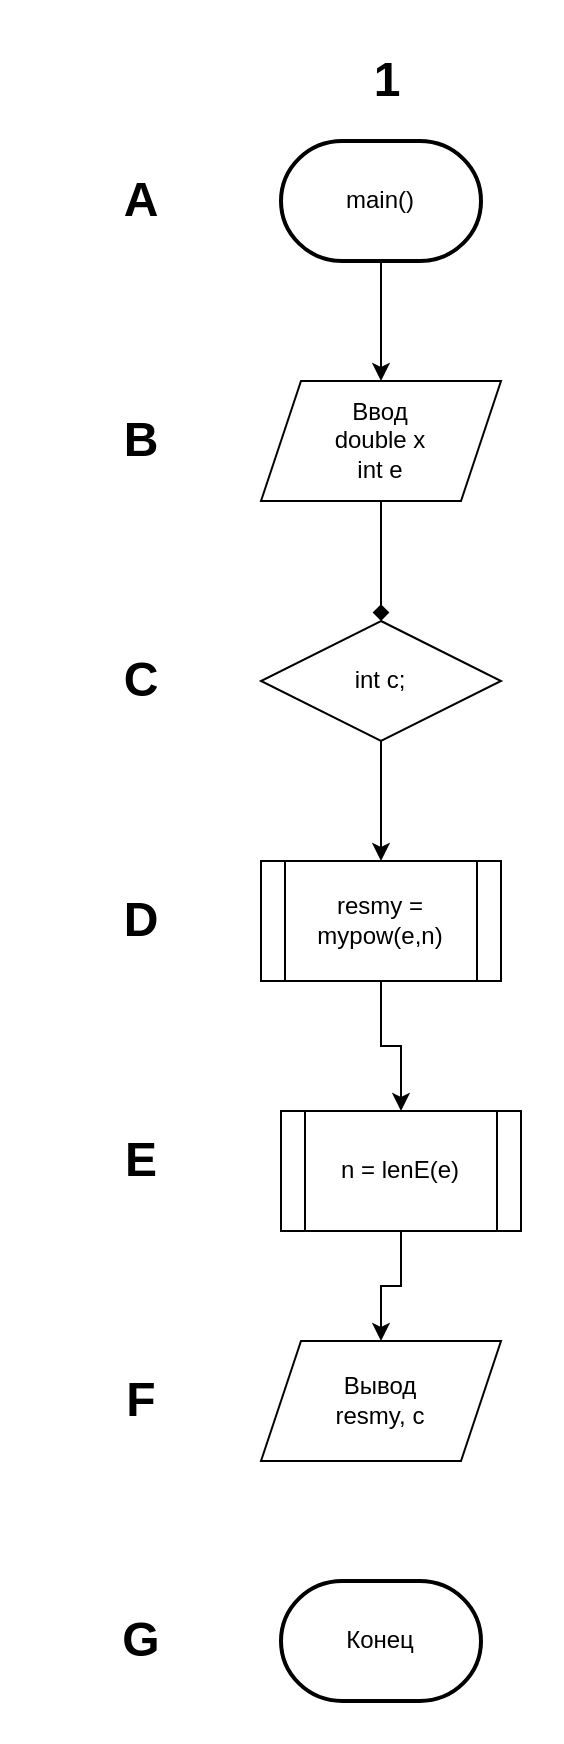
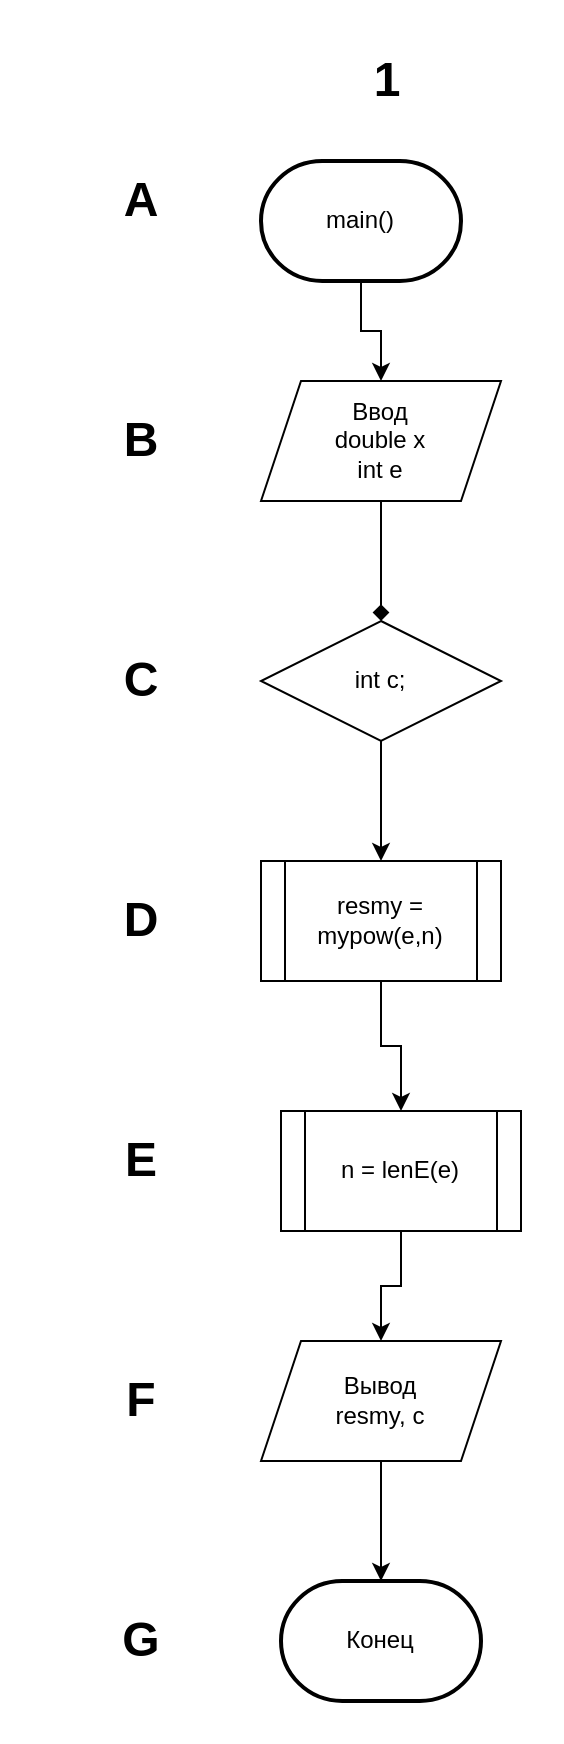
  <mxCell id="0" />
  <mxCell id="1" parent="0" />
  <mxCell id="2" value="" style="edgeStyle=orthogonalEdgeStyle;rounded=0;orthogonalLoop=1;jettySize=auto;html=1;endArrow=diamond;" edge="1" parent="1" source="3" target="18"><mxGeometry relative="1" as="geometry" /></mxCell>
  <mxCell id="3" value="Ввод&lt;br&gt;double x&lt;br&gt;int e" style="shape=parallelogram;perimeter=parallelogramPerimeter;whiteSpace=wrap;html=1;fixedSize=1;" vertex="1" parent="1"><mxGeometry x="130" y="190" width="120" height="60" as="geometry" /></mxCell>
  <mxCell id="4" value="" style="edgeStyle=orthogonalEdgeStyle;rounded=0;orthogonalLoop=1;jettySize=auto;html=1;" edge="1" parent="1" source="5" target="20"><mxGeometry relative="1" as="geometry" /></mxCell>
  <mxCell id="5" value="resmy = mypow(e,n)" style="shape=process;whiteSpace=wrap;html=1;backgroundOutline=1;" vertex="1" parent="1"><mxGeometry x="130" y="430" width="120" height="60" as="geometry" /></mxCell>
+ <mxCell id="6" value="" style="edgeStyle=orthogonalEdgeStyle;rounded=0;orthogonalLoop=1;jettySize=auto;html=1;" edge="1" parent="1" source="7" target="8"><mxGeometry relative="1" as="geometry" /></mxCell>
  <mxCell id="7" value="Вывод&lt;br&gt;resmy, c" style="shape=parallelogram;perimeter=parallelogramPerimeter;whiteSpace=wrap;html=1;fixedSize=1;" vertex="1" parent="1"><mxGeometry x="130" y="670" width="120" height="60" as="geometry" /></mxCell>
  <mxCell id="8" value="Конец" style="strokeWidth=2;html=1;shape=mxgraph.flowchart.terminator;whiteSpace=wrap;" vertex="1" parent="1"><mxGeometry x="140" y="790" width="100" height="60" as="geometry" /></mxCell>
  <mxCell id="9" value="" style="edgeStyle=orthogonalEdgeStyle;rounded=0;orthogonalLoop=1;jettySize=auto;html=1;" edge="1" parent="1" source="10" target="3"><mxGeometry relative="1" as="geometry" /></mxCell>
- <mxCell id="10" value="main()" style="strokeWidth=2;html=1;shape=mxgraph.flowchart.terminator;whiteSpace=wrap;" vertex="1" parent="1"><mxGeometry x="140" y="70" width="100" height="60" as="geometry" /></mxCell>
+ <mxCell id="10" value="main()" style="strokeWidth=2;html=1;shape=mxgraph.flowchart.terminator;whiteSpace=wrap;" vertex="1" parent="1"><mxGeometry x="130" y="80" width="100" height="60" as="geometry" /></mxCell>
  <mxCell id="11" value="1" style="text;strokeColor=none;fillColor=none;html=1;fontSize=24;fontStyle=1;verticalAlign=middle;align=center;" vertex="1" parent="1"><mxGeometry x="142.5" width="100" height="40" as="geometry" y="20" /></mxCell>
  <mxCell id="12" value="A" style="text;strokeColor=none;fillColor=none;html=1;fontSize=24;fontStyle=1;verticalAlign=middle;align=center;" vertex="1" parent="1"><mxGeometry x="20" y="80" width="100" height="40" as="geometry" /></mxCell>
  <mxCell id="13" value="B" style="text;strokeColor=none;fillColor=none;html=1;fontSize=24;fontStyle=1;verticalAlign=middle;align=center;" vertex="1" parent="1"><mxGeometry x="20" y="200" width="100" height="40" as="geometry" /></mxCell>
  <mxCell id="14" value="C" style="text;strokeColor=none;fillColor=none;html=1;fontSize=24;fontStyle=1;verticalAlign=middle;align=center;" vertex="1" parent="1"><mxGeometry x="20" y="320" width="100" height="40" as="geometry" /></mxCell>
  <mxCell id="15" value="D" style="text;strokeColor=none;fillColor=none;html=1;fontSize=24;fontStyle=1;verticalAlign=middle;align=center;" vertex="1" parent="1"><mxGeometry x="20" y="440" width="100" height="40" as="geometry" /></mxCell>
  <mxCell id="16" value="E" style="text;strokeColor=none;fillColor=none;html=1;fontSize=24;fontStyle=1;verticalAlign=middle;align=center;" vertex="1" parent="1"><mxGeometry x="20" y="560" width="100" height="40" as="geometry" /></mxCell>
  <mxCell id="17" value="" style="edgeStyle=orthogonalEdgeStyle;rounded=0;orthogonalLoop=1;jettySize=auto;html=1;" edge="1" parent="1" source="18" target="5"><mxGeometry relative="1" as="geometry" /></mxCell>
  <mxCell id="18" value="int c;" style="rhombus;whiteSpace=wrap;html=1;" vertex="1" parent="1"><mxGeometry x="130" y="310" width="120" height="60" as="geometry" /></mxCell>
  <mxCell id="19" value="" style="edgeStyle=orthogonalEdgeStyle;rounded=0;orthogonalLoop=1;jettySize=auto;html=1;" edge="1" parent="1" source="20" target="7"><mxGeometry relative="1" as="geometry" /></mxCell>
  <mxCell id="20" value="n = lenE(e)" style="shape=process;whiteSpace=wrap;html=1;backgroundOutline=1;" vertex="1" parent="1"><mxGeometry x="140" y="555" width="120" height="60" as="geometry" /></mxCell>
  <mxCell id="21" value="F" style="text;strokeColor=none;fillColor=none;html=1;fontSize=24;fontStyle=1;verticalAlign=middle;align=center;" vertex="1" parent="1"><mxGeometry x="20" y="680" width="100" height="40" as="geometry" /></mxCell>
  <mxCell id="22" value="G" style="text;strokeColor=none;fillColor=none;html=1;fontSize=24;fontStyle=1;verticalAlign=middle;align=center;" vertex="1" parent="1"><mxGeometry x="20" y="800" width="100" height="40" as="geometry" /></mxCell>
